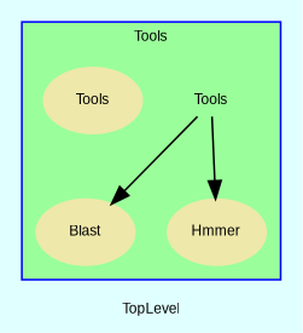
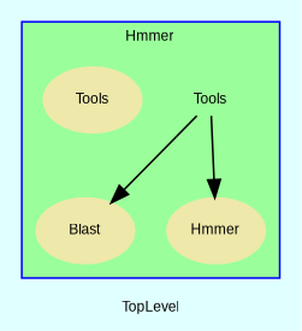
  digraph {
    bgcolor=lightcyan1
    compound=true
    fontname=Arial
    fontsize=8
    label=TopLevel
    node [color=palegoldenrod fontname=Arial fontsize=8 shape=ellipse fontcolor=black style=filled]
    Tools [color=black height=0.01 shape=plaintext width=0.01 fontcolor="" style=""]
    n2 [label=Blast]
    n3 [label=Hmmer]
    n4 [label=Tools]
    subgraph cluster_1 {
      color=blue
      fillcolor=palegreen1
-     label=Tools
+     label=Hmmer
      style=filled
      Tools
      n2
      n3
      n4
    }
    Tools -> n2
    Tools -> n3
  }
